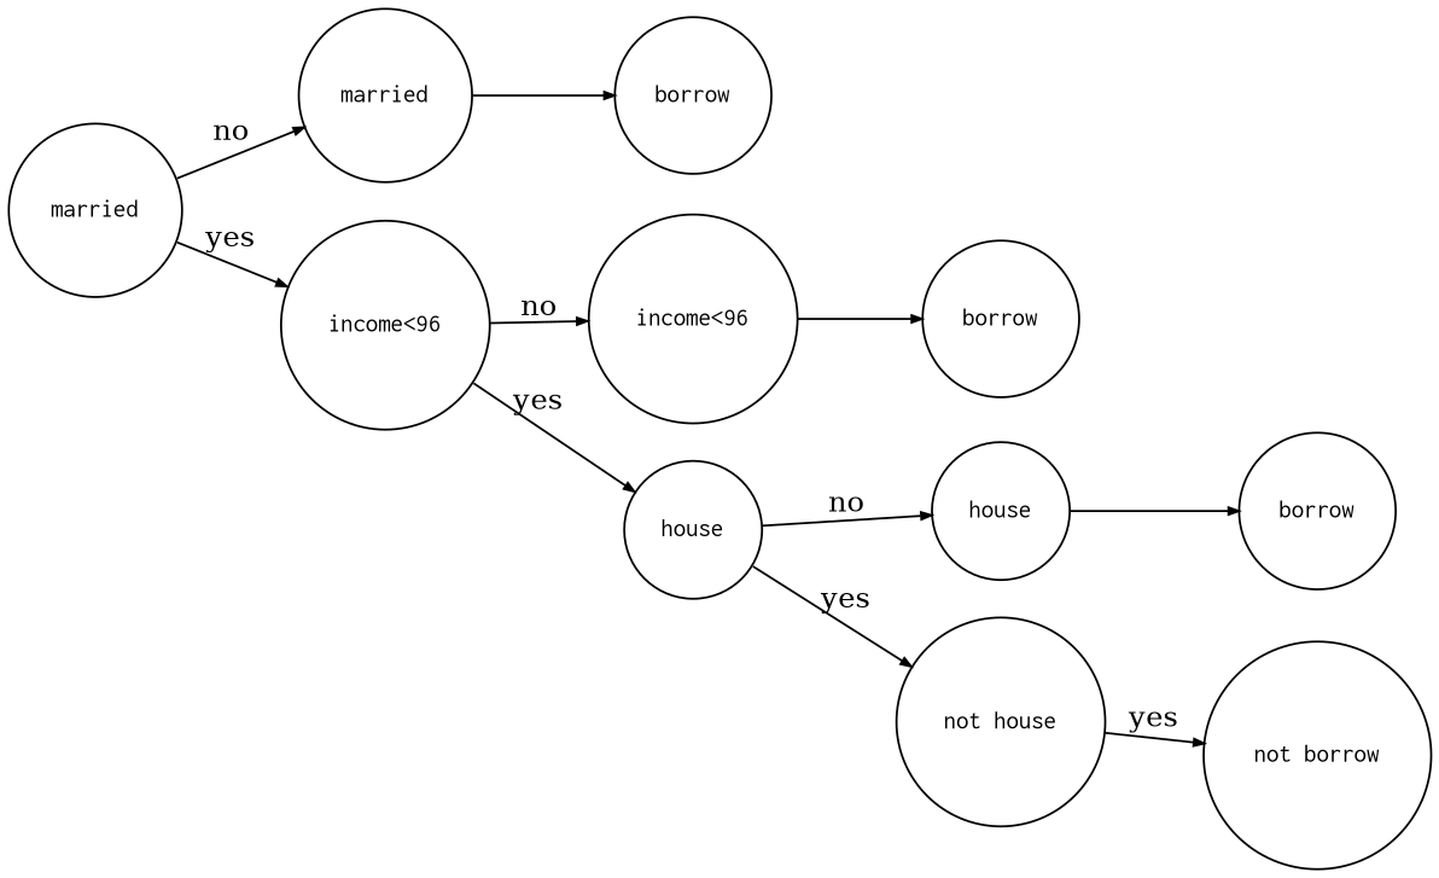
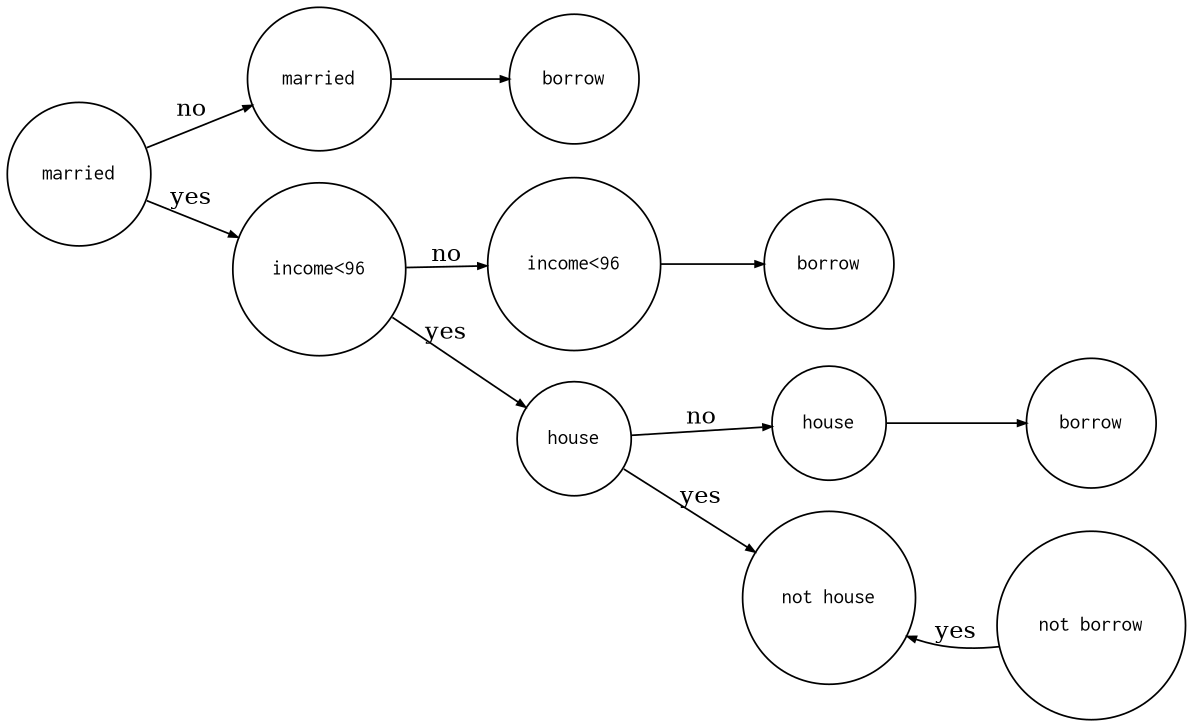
  digraph {
    ranksep=.3
    rankdir=LR
    node [fontname=Courier fontsize=12 shape=circle]
    edge [arrowsize=.5]
    n1 [height=.1 label=married]
    n2 [height=.1 label=married]
    n3 [height=.1 label="income<96"]
    n4 [height=.1 label=borrow]
    n5 [height=.1 label="income<96"]
    n6 [height=.1 label=house]
    n7 [height=.1 label=borrow]
    n8 [height=.1 label=house]
    n9 [height=.1 label="not house"]
    n10 [height=.1 label=borrow]
    n11 [height=.1 label="not borrow"]
    n1 -> n2 [label=no]
    n1 -> n3 [label=yes]
    n2 -> n4
    n3 -> n5 [label=no]
    n3 -> n6 [label=yes]
    n5 -> n7
    n6 -> n8 [label=no]
    n6 -> n9 [label=yes]
    n8 -> n10
-   n9 -> n11 [label=yes]
+   n11 -> n9 [label=yes]
  }
